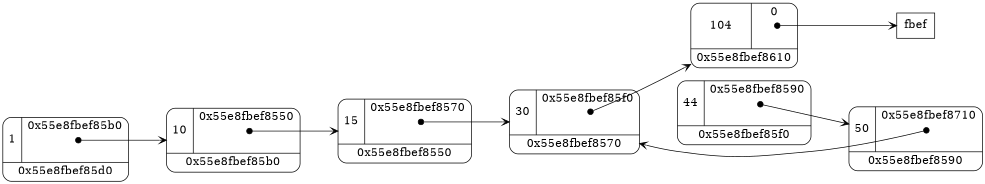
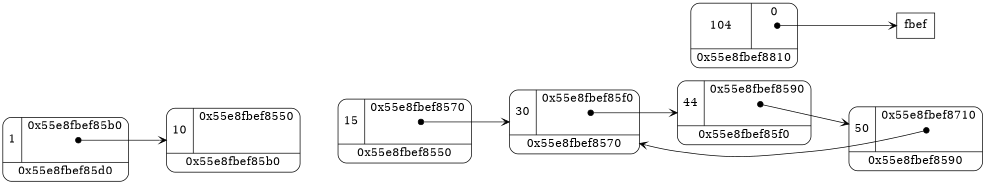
  digraph {
    rankdir=LR
    ranksep=.75
    node [fontsize=16 shape=Mrecord]
    edge [arrowhead=vee arrowtail=dot dir=both tailclip=false tailport="ref:c"]
    n1 [height=0.015 label="{ {<data> 1 } | <ref> 0x55e8fbef85b0\n\n\n} | <actual> 0x55e8fbef85d0 " width=0.03]
    n2 [height=0.015 label="{ {<data> 10 } | <ref> 0x55e8fbef8550\n\n\n} | <actual> 0x55e8fbef85b0 " width=0.03]
    n3 [height=0.015 label="{ {<data> 15 } | <ref> 0x55e8fbef8570\n\n\n} | <actual> 0x55e8fbef8550 " width=0.03]
    n4 [height=0.015 label="{ {<data> 30 } | <ref> 0x55e8fbef85f0\n\n\n} | <actual> 0x55e8fbef8570 " width=0.03]
    n5 [height=0.015 label="{ {<data> 44 } | <ref> 0x55e8fbef8590\n\n\n} | <actual> 0x55e8fbef85f0 " width=0.03]
    n6 [height=0.015 label="{ {<data> 50 } | <ref> 0x55e8fbef8710\n\n\n} | <actual> 0x55e8fbef8590 " width=0.03]
-   n7 [height=0.015 label="{ {<data> 104 } | <ref> 0\n\n\n} | <actual> 0x55e8fbef8610 " width=0.03]
+   n7 [height=0.015 label="{ {<data> 104 } | <ref> 0\n\n\n} | <actual> 0x55e8fbef8810 " width=0.03]
    n8 [label=fbef shape=box]
    n1 -> n2
-   n2 -> n3
    n3 -> n4
-   n4 -> n7
+   n4 -> n5
    n5 -> n6
    n6 -> n4
    n7 -> n8
  }
